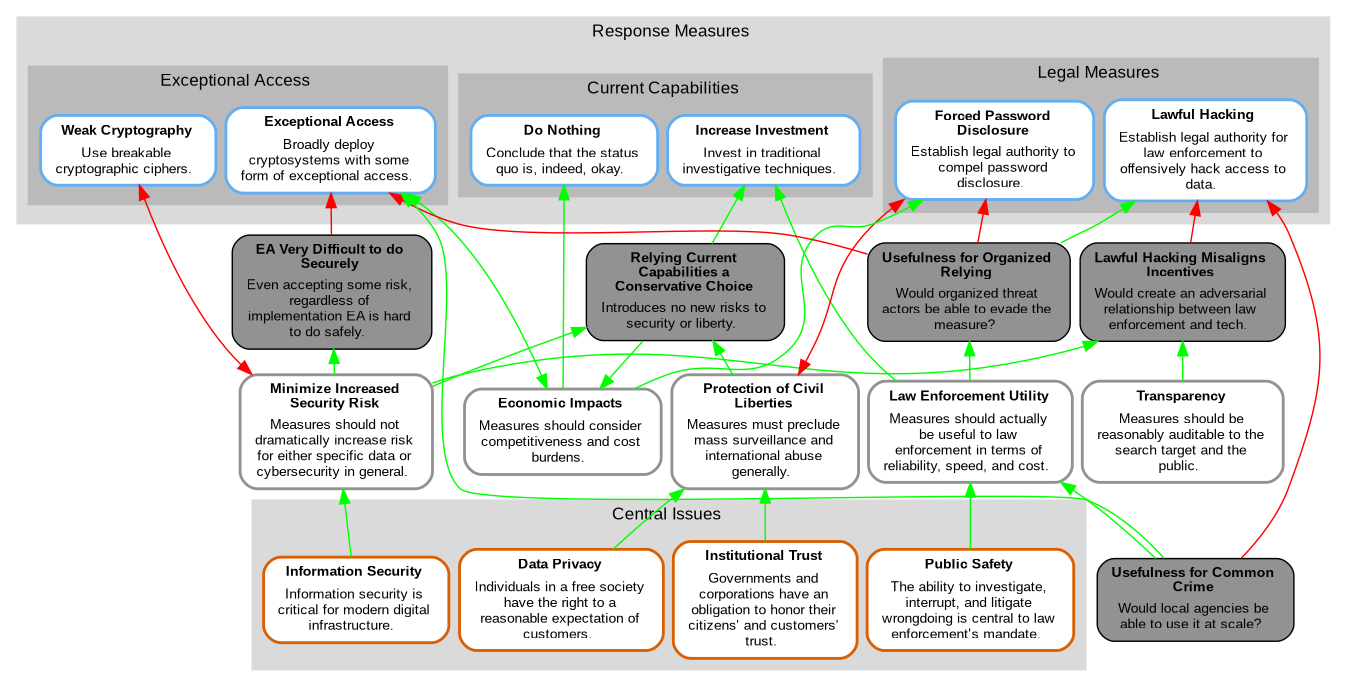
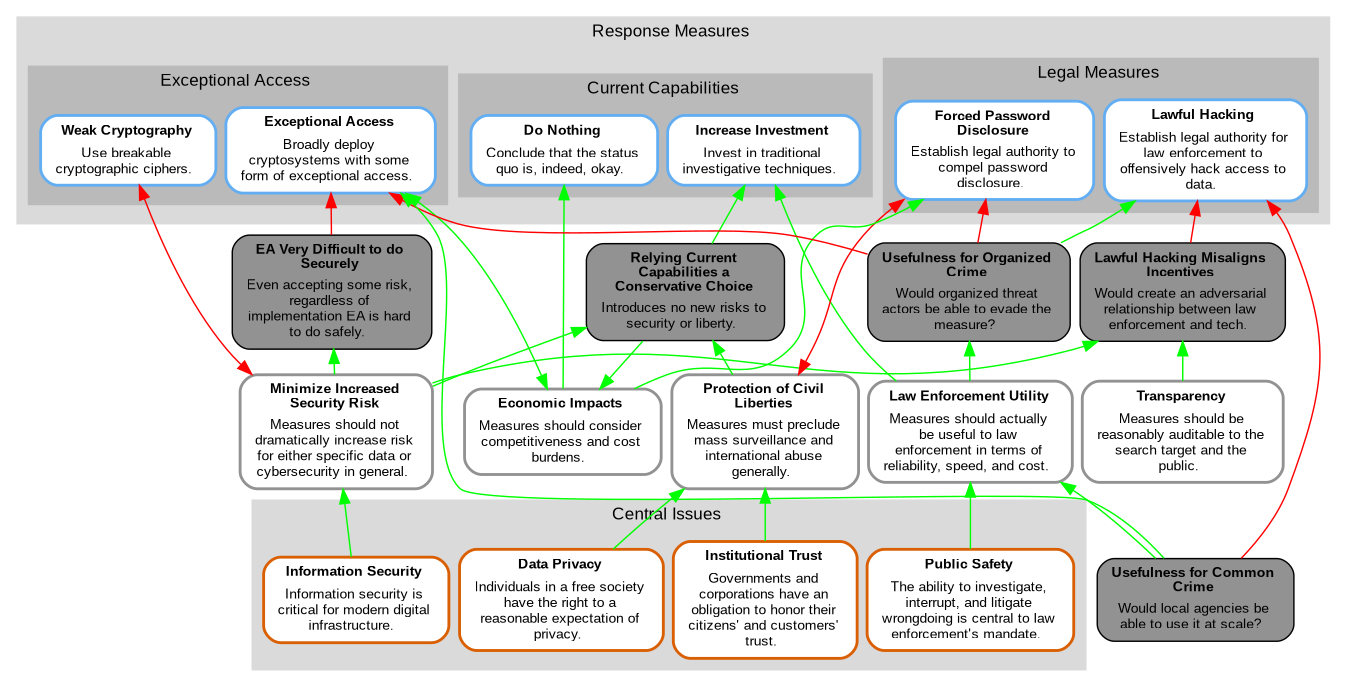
  digraph {
    concentrate=false
    fontname=Montserrat
    nodesep=0.1
    rankdir=BT
    ranksep=0.25
    node [color="#63AEF2" fillcolor=white fontcolor="#000000" fontname=Montserrat labelfontcolor=white margin="0.11,0.055" shape=box style="filled,rounded,bold" type="statement-map-node"]
    edge [arrowsize=1 color="#00ff00" fontname=Montserrat penwidth=1 type=support]
    n1 [color="#929292" label=<<TABLE WIDTH="0" ALIGN="CENTER" BORDER="0" CELLSPACING="0"><TR><TD WIDTH="0" ALIGN="TEXT" BALIGN="CENTER"><FONT FACE="arial" POINT-SIZE="10" COLOR="#000000"><B>Minimize&#x20;Increased&#x20;<BR/>Security&#x20;Risk&#x20;</B></FONT></TD></TR><TR><TD ALIGN="TEXT" WIDTH="0" BALIGN="CENTER"><FONT FACE="arial" POINT-SIZE="10" COLOR="#000000">Measures&#x20;should&#x20;not&#x20;<BR/>dramatically&#x20;increase&#x20;risk&#x20;<BR/>for&#x20;either&#x20;specific&#x20;data&#x20;or&#x20;<BR/>cybersecurity&#x20;in&#x20;general.&#x20;&#x20;</FONT></TD></TR></TABLE>>]
    n2 [color="#929292" label=<<TABLE WIDTH="0" ALIGN="CENTER" BORDER="0" CELLSPACING="0"><TR><TD WIDTH="0" ALIGN="TEXT" BALIGN="CENTER"><FONT FACE="arial" POINT-SIZE="10" COLOR="#000000"><B>Law&#x20;Enforcement&#x20;Utility&#x20;</B></FONT></TD></TR><TR><TD ALIGN="TEXT" WIDTH="0" BALIGN="CENTER"><FONT FACE="arial" POINT-SIZE="10" COLOR="#000000">Measures&#x20;should&#x20;actually&#x20;<BR/>be&#x20;useful&#x20;to&#x20;law&#x20;<BR/>enforcement&#x20;in&#x20;terms&#x20;of&#x20;<BR/>reliability&#x2C;&#x20;speed&#x2C;&#x20;and&#x20;cost.&#x20;&#x20;</FONT></TD></TR></TABLE>>]
    n3 [color="#929292" label=<<TABLE WIDTH="0" ALIGN="CENTER" BORDER="0" CELLSPACING="0"><TR><TD WIDTH="0" ALIGN="TEXT" BALIGN="CENTER"><FONT FACE="arial" POINT-SIZE="10" COLOR="#000000"><B>Protection&#x20;of&#x20;Civil&#x20;<BR/>Liberties&#x20;</B></FONT></TD></TR><TR><TD ALIGN="TEXT" WIDTH="0" BALIGN="CENTER"><FONT FACE="arial" POINT-SIZE="10" COLOR="#000000">Measures&#x20;must&#x20;preclude&#x20;<BR/>mass&#x20;surveillance&#x20;and&#x20;<BR/>international&#x20;abuse&#x20;<BR/>generally.&#x20;&#x20;</FONT></TD></TR></TABLE>>]
    n4 [color="#929292" label=<<TABLE WIDTH="0" ALIGN="CENTER" BORDER="0" CELLSPACING="0"><TR><TD WIDTH="0" ALIGN="TEXT" BALIGN="CENTER"><FONT FACE="arial" POINT-SIZE="10" COLOR="#000000"><B>Transparency&#x20;</B></FONT></TD></TR><TR><TD ALIGN="TEXT" WIDTH="0" BALIGN="CENTER"><FONT FACE="arial" POINT-SIZE="10" COLOR="#000000">Measures&#x20;should&#x20;be&#x20;<BR/>reasonably&#x20;auditable&#x20;to&#x20;the&#x20;<BR/>search&#x20;target&#x20;and&#x20;the&#x20;<BR/>public.&#x20;&#x20;</FONT></TD></TR></TABLE>>]
    n5 [color="#929292" label=<<TABLE WIDTH="0" ALIGN="CENTER" BORDER="0" CELLSPACING="0"><TR><TD WIDTH="0" ALIGN="TEXT" BALIGN="CENTER"><FONT FACE="arial" POINT-SIZE="10" COLOR="#000000"><B>Economic&#x20;Impacts&#x20;</B></FONT></TD></TR><TR><TD ALIGN="TEXT" WIDTH="0" BALIGN="CENTER"><FONT FACE="arial" POINT-SIZE="10" COLOR="#000000">Measures&#x20;should&#x20;consider&#x20;<BR/>competitiveness&#x20;and&#x20;cost&#x20;<BR/>burdens.&#x20;&#x20;</FONT></TD></TR></TABLE>>]
    n6 [color="#d95f02" label=<<TABLE WIDTH="0" ALIGN="CENTER" BORDER="0" CELLSPACING="0"><TR><TD WIDTH="0" ALIGN="TEXT" BALIGN="CENTER"><FONT FACE="arial" POINT-SIZE="10" COLOR="#000000"><B>Information&#x20;Security&#x20;</B></FONT></TD></TR><TR><TD ALIGN="TEXT" WIDTH="0" BALIGN="CENTER"><FONT FACE="arial" POINT-SIZE="10" COLOR="#000000">Information&#x20;security&#x20;is&#x20;<BR/>critical&#x20;for&#x20;modern&#x20;digital&#x20;<BR/>infrastructure.&#x20;&#x20;</FONT></TD></TR></TABLE>>]
    n7 [color="#d95f02" label=<<TABLE WIDTH="0" ALIGN="CENTER" BORDER="0" CELLSPACING="0"><TR><TD WIDTH="0" ALIGN="TEXT" BALIGN="CENTER"><FONT FACE="arial" POINT-SIZE="10" COLOR="#000000"><B>Public&#x20;Safety&#x20;</B></FONT></TD></TR><TR><TD ALIGN="TEXT" WIDTH="0" BALIGN="CENTER"><FONT FACE="arial" POINT-SIZE="10" COLOR="#000000">The&#x20;ability&#x20;to&#x20;investigate&#x2C;&#x20;<BR/>interrupt&#x2C;&#x20;and&#x20;litigate&#x20;<BR/>wrongdoing&#x20;is&#x20;central&#x20;to&#x20;law&#x20;<BR/>enforcement&#x27;s&#x20;mandate.&#x20;&#x20;</FONT></TD></TR></TABLE>>]
-   n8 [color="#d95f02" label=<<TABLE WIDTH="0" ALIGN="CENTER" BORDER="0" CELLSPACING="0"><TR><TD WIDTH="0" ALIGN="TEXT" BALIGN="CENTER"><FONT FACE="arial" POINT-SIZE="10" COLOR="#000000"><B>Data&#x20;Privacy&#x20;</B></FONT></TD></TR><TR><TD ALIGN="TEXT" WIDTH="0" BALIGN="CENTER"><FONT FACE="arial" POINT-SIZE="10" COLOR="#000000">Individuals&#x20;in&#x20;a&#x20;free&#x20;society&#x20;<BR/>have&#x20;the&#x20;right&#x20;to&#x20;a&#x20;<BR/>reasonable&#x20;expectation&#x20;of&#x20;<BR/>customers.&#x20;&#x20;</FONT></TD></TR></TABLE>>]
+   n8 [color="#d95f02" label=<<TABLE WIDTH="0" ALIGN="CENTER" BORDER="0" CELLSPACING="0"><TR><TD WIDTH="0" ALIGN="TEXT" BALIGN="CENTER"><FONT FACE="arial" POINT-SIZE="10" COLOR="#000000"><B>Data&#x20;Privacy&#x20;</B></FONT></TD></TR><TR><TD ALIGN="TEXT" WIDTH="0" BALIGN="CENTER"><FONT FACE="arial" POINT-SIZE="10" COLOR="#000000">Individuals&#x20;in&#x20;a&#x20;free&#x20;society&#x20;<BR/>have&#x20;the&#x20;right&#x20;to&#x20;a&#x20;<BR/>reasonable&#x20;expectation&#x20;of&#x20;<BR/>privacy.&#x20;&#x20;</FONT></TD></TR></TABLE>>]
    n9 [color="#d95f02" label=<<TABLE WIDTH="0" ALIGN="CENTER" BORDER="0" CELLSPACING="0"><TR><TD WIDTH="0" ALIGN="TEXT" BALIGN="CENTER"><FONT FACE="arial" POINT-SIZE="10" COLOR="#000000"><B>Institutional&#x20;Trust&#x20;</B></FONT></TD></TR><TR><TD ALIGN="TEXT" WIDTH="0" BALIGN="CENTER"><FONT FACE="arial" POINT-SIZE="10" COLOR="#000000">Governments&#x20;and&#x20;<BR/>corporations&#x20;have&#x20;an&#x20;<BR/>obligation&#x20;to&#x20;honor&#x20;their&#x20;<BR/>citizens&#x27;&#x20;and&#x20;customers&#x27;&#x20;<BR/>trust.&#x20;&#x20;</FONT></TD></TR></TABLE>>]
    n10 [label=<<TABLE WIDTH="0" ALIGN="CENTER" BORDER="0" CELLSPACING="0"><TR><TD WIDTH="0" ALIGN="TEXT" BALIGN="CENTER"><FONT FACE="arial" POINT-SIZE="10" COLOR="#000000"><B>Do&#x20;Nothing&#x20;</B></FONT></TD></TR><TR><TD ALIGN="TEXT" WIDTH="0" BALIGN="CENTER"><FONT FACE="arial" POINT-SIZE="10" COLOR="#000000">Conclude&#x20;that&#x20;the&#x20;status&#x20;<BR/>quo&#x20;is&#x2C;&#x20;indeed&#x2C;&#x20;okay.&#x20;&#x20;</FONT></TD></TR></TABLE>>]
    n11 [label=<<TABLE WIDTH="0" ALIGN="CENTER" BORDER="0" CELLSPACING="0"><TR><TD WIDTH="0" ALIGN="TEXT" BALIGN="CENTER"><FONT FACE="arial" POINT-SIZE="10" COLOR="#000000"><B>Increase&#x20;Investment&#x20;</B></FONT></TD></TR><TR><TD ALIGN="TEXT" WIDTH="0" BALIGN="CENTER"><FONT FACE="arial" POINT-SIZE="10" COLOR="#000000">Invest&#x20;in&#x20;traditional&#x20;<BR/>investigative&#x20;techniques.&#x20;&#x20;</FONT></TD></TR></TABLE>>]
    n12 [label=<<TABLE WIDTH="0" ALIGN="CENTER" BORDER="0" CELLSPACING="0"><TR><TD WIDTH="0" ALIGN="TEXT" BALIGN="CENTER"><FONT FACE="arial" POINT-SIZE="10" COLOR="#000000"><B>Forced&#x20;Password&#x20;<BR/>Disclosure&#x20;</B></FONT></TD></TR><TR><TD ALIGN="TEXT" WIDTH="0" BALIGN="CENTER"><FONT FACE="arial" POINT-SIZE="10" COLOR="#000000">Establish&#x20;legal&#x20;authority&#x20;to&#x20;<BR/>compel&#x20;password&#x20;<BR/>disclosure.&#x20;&#x20;</FONT></TD></TR></TABLE>>]
    n13 [label=<<TABLE WIDTH="0" ALIGN="CENTER" BORDER="0" CELLSPACING="0"><TR><TD WIDTH="0" ALIGN="TEXT" BALIGN="CENTER"><FONT FACE="arial" POINT-SIZE="10" COLOR="#000000"><B>Lawful&#x20;Hacking&#x20;</B></FONT></TD></TR><TR><TD ALIGN="TEXT" WIDTH="0" BALIGN="CENTER"><FONT FACE="arial" POINT-SIZE="10" COLOR="#000000">Establish&#x20;legal&#x20;authority&#x20;for&#x20;<BR/>law&#x20;enforcement&#x20;to&#x20;<BR/>offensively&#x20;hack&#x20;access&#x20;to&#x20;<BR/>data.&#x20;&#x20;</FONT></TD></TR></TABLE>>]
    n14 [label=<<TABLE WIDTH="0" ALIGN="CENTER" BORDER="0" CELLSPACING="0"><TR><TD WIDTH="0" ALIGN="TEXT" BALIGN="CENTER"><FONT FACE="arial" POINT-SIZE="10" COLOR="#000000"><B>Exceptional&#x20;Access&#x20;</B></FONT></TD></TR><TR><TD ALIGN="TEXT" WIDTH="0" BALIGN="CENTER"><FONT FACE="arial" POINT-SIZE="10" COLOR="#000000">Broadly&#x20;deploy&#x20;<BR/>cryptosystems&#x20;with&#x20;some&#x20;<BR/>form&#x20;of&#x20;exceptional&#x20;access.&#x20;&#x20;</FONT></TD></TR></TABLE>>]
    n15 [label=<<TABLE WIDTH="0" ALIGN="CENTER" BORDER="0" CELLSPACING="0"><TR><TD WIDTH="0" ALIGN="TEXT" BALIGN="CENTER"><FONT FACE="arial" POINT-SIZE="10" COLOR="#000000"><B>Weak&#x20;Cryptography&#x20;</B></FONT></TD></TR><TR><TD ALIGN="TEXT" WIDTH="0" BALIGN="CENTER"><FONT FACE="arial" POINT-SIZE="10" COLOR="#000000">Use&#x20;breakable&#x20;<BR/>cryptographic&#x20;ciphers.&#x20;&#x20;</FONT></TD></TR></TABLE>>]
    n16 [fillcolor="#929292" label=<<TABLE WIDTH="0" ALIGN="CENTER" BORDER="0" CELLSPACING="0"><TR><TD WIDTH="0" ALIGN="TEXT" BALIGN="CENTER"><FONT FACE="arial" POINT-SIZE="10" COLOR="#000000"><B>Relying&#x20;Current&#x20;<BR/>Capabilities&#x20;a&#x20;<BR/>Conservative&#x20;Choice&#x20;</B></FONT></TD></TR><TR><TD ALIGN="TEXT" WIDTH="0" BALIGN="CENTER"><FONT FACE="arial" POINT-SIZE="10" COLOR="#000000">Introduces&#x20;no&#x20;new&#x20;risks&#x20;to&#x20;<BR/>security&#x20;or&#x20;liberty.&#x20;&#x20;</FONT></TD></TR></TABLE>> style="filled,rounded" type="argument-map-node" color="" labelfontcolor=""]
    n17 [fillcolor="#929292" label=<<TABLE WIDTH="0" ALIGN="CENTER" BORDER="0" CELLSPACING="0"><TR><TD WIDTH="0" ALIGN="TEXT" BALIGN="CENTER"><FONT FACE="arial" POINT-SIZE="10" COLOR="#000000"><B>Lawful&#x20;Hacking&#x20;Misaligns&#x20;<BR/>Incentives&#x20;</B></FONT></TD></TR><TR><TD ALIGN="TEXT" WIDTH="0" BALIGN="CENTER"><FONT FACE="arial" POINT-SIZE="10" COLOR="#000000">Would&#x20;create&#x20;an&#x20;adversarial&#x20;<BR/>relationship&#x20;between&#x20;law&#x20;<BR/>enforcement&#x20;and&#x20;tech.&#x20;&#x20;</FONT></TD></TR></TABLE>> style="filled,rounded" type="argument-map-node" color="" labelfontcolor=""]
    n18 [fillcolor="#929292" label=<<TABLE WIDTH="0" ALIGN="CENTER" BORDER="0" CELLSPACING="0"><TR><TD WIDTH="0" ALIGN="TEXT" BALIGN="CENTER"><FONT FACE="arial" POINT-SIZE="10" COLOR="#000000"><B>EA&#x20;Very&#x20;Difficult&#x20;to&#x20;do&#x20;<BR/>Securely&#x20;</B></FONT></TD></TR><TR><TD ALIGN="TEXT" WIDTH="0" BALIGN="CENTER"><FONT FACE="arial" POINT-SIZE="10" COLOR="#000000">Even&#x20;accepting&#x20;some&#x20;risk&#x2C;&#x20;<BR/>regardless&#x20;of&#x20;<BR/>implementation&#x20;EA&#x20;is&#x20;hard&#x20;<BR/>to&#x20;do&#x20;safely.&#x20;&#x20;</FONT></TD></TR></TABLE>> style="filled,rounded" type="argument-map-node" color="" labelfontcolor=""]
-   n19 [fillcolor="#929292" label=<<TABLE WIDTH="0" ALIGN="CENTER" BORDER="0" CELLSPACING="0"><TR><TD WIDTH="0" ALIGN="TEXT" BALIGN="CENTER"><FONT FACE="arial" POINT-SIZE="10" COLOR="#000000"><B>Usefulness&#x20;for&#x20;Organized&#x20;<BR/>Relying&#x20;</B></FONT></TD></TR><TR><TD ALIGN="TEXT" WIDTH="0" BALIGN="CENTER"><FONT FACE="arial" POINT-SIZE="10" COLOR="#000000">Would&#x20;organized&#x20;threat&#x20;<BR/>actors&#x20;be&#x20;able&#x20;to&#x20;evade&#x20;the&#x20;<BR/>measure&#x3F;&#x20;&#x20;</FONT></TD></TR></TABLE>> style="filled,rounded" type="argument-map-node" color="" labelfontcolor=""]
+   n19 [fillcolor="#929292" label=<<TABLE WIDTH="0" ALIGN="CENTER" BORDER="0" CELLSPACING="0"><TR><TD WIDTH="0" ALIGN="TEXT" BALIGN="CENTER"><FONT FACE="arial" POINT-SIZE="10" COLOR="#000000"><B>Usefulness&#x20;for&#x20;Organized&#x20;<BR/>Crime&#x20;</B></FONT></TD></TR><TR><TD ALIGN="TEXT" WIDTH="0" BALIGN="CENTER"><FONT FACE="arial" POINT-SIZE="10" COLOR="#000000">Would&#x20;organized&#x20;threat&#x20;<BR/>actors&#x20;be&#x20;able&#x20;to&#x20;evade&#x20;the&#x20;<BR/>measure&#x3F;&#x20;&#x20;</FONT></TD></TR></TABLE>> style="filled,rounded" type="argument-map-node" color="" labelfontcolor=""]
    n20 [fillcolor="#929292" label=<<TABLE WIDTH="0" ALIGN="CENTER" BORDER="0" CELLSPACING="0"><TR><TD WIDTH="0" ALIGN="TEXT" BALIGN="CENTER"><FONT FACE="arial" POINT-SIZE="10" COLOR="#000000"><B>Usefulness&#x20;for&#x20;Common&#x20;<BR/>Crime&#x20;</B></FONT></TD></TR><TR><TD ALIGN="TEXT" WIDTH="0" BALIGN="CENTER"><FONT FACE="arial" POINT-SIZE="10" COLOR="#000000">Would&#x20;local&#x20;agencies&#x20;be&#x20;<BR/>able&#x20;to&#x20;use&#x20;it&#x20;at&#x20;scale&#x3F;&#x20;&#x20;</FONT></TD></TR></TABLE>> style="filled,rounded" type="argument-map-node" color="" labelfontcolor=""]
    subgraph sub_1 {
      rank=same
      n1
      n2
      n3
      n4
      n5
    }
    subgraph sub_2 {
      rank=same
    }
    subgraph cluster_3 {
      color="#DADADA"
      label=<<FONT FACE="arial" POINT-SIZE="12" COLOR="#000000">Central&#x20;Issues&#x20;</FONT>>
      labelloc=b
      style=filled
      n6
      n7
      n8
      n9
    }
    subgraph cluster_4 {
      color="#DADADA"
      label=<<FONT FACE="arial" POINT-SIZE="12" COLOR="#000000">Response&#x20;Measures&#x20;</FONT>>
      labelloc=b
      style=filled
      subgraph cluster_5 {
        color="#BABABA"
        label=<<FONT FACE="arial" POINT-SIZE="12" COLOR="#000000">Current&#x20;Capabilities&#x20;</FONT>>
        labelloc=b
        style=filled
        n10
        n11
      }
      subgraph cluster_6 {
        color="#BABABA"
        label=<<FONT FACE="arial" POINT-SIZE="12" COLOR="#000000">Legal&#x20;Measures&#x20;</FONT>>
        labelloc=b
        style=filled
        n12
        n13
      }
      subgraph cluster_7 {
        color="#BABABA"
        label=<<FONT FACE="arial" POINT-SIZE="12" COLOR="#000000">Exceptional&#x20;Access&#x20;</FONT>>
        labelloc=b
        style=filled
        n14
        n15
      }
    }
    n1 -> n15 [color="#ff0000" dir=both type=contrary]
    n1 -> n16
    n1 -> n17
    n1 -> n18
    n2 -> n11 [type=entails]
    n2 -> n19
    n3 -> n12 [color="#ff0000" dir=both type=contrary]
    n3 -> n16
    n4 -> n17
    n5 -> n10 [type=entails]
    n5 -> n12 [type=entails]
    n5 -> n14 [dir=both type=contrary]
    n6 -> n1 [type=entails]
    n7 -> n2 [type=entails]
    n8 -> n3 [type=entails]
    n9 -> n3 [type=entails]
    n16 -> n5
    n16 -> n11
    n17 -> n13 [color="#ff0000" type=attack]
    n18 -> n14 [color="#ff0000" type=attack]
    n19 -> n12 [color="#ff0000" type=attack]
    n19 -> n13
    n19 -> n14 [color="#ff0000" type=attack]
    n20 -> n2
    n20 -> n13 [color="#ff0000" type=attack]
    n20 -> n14
  }
